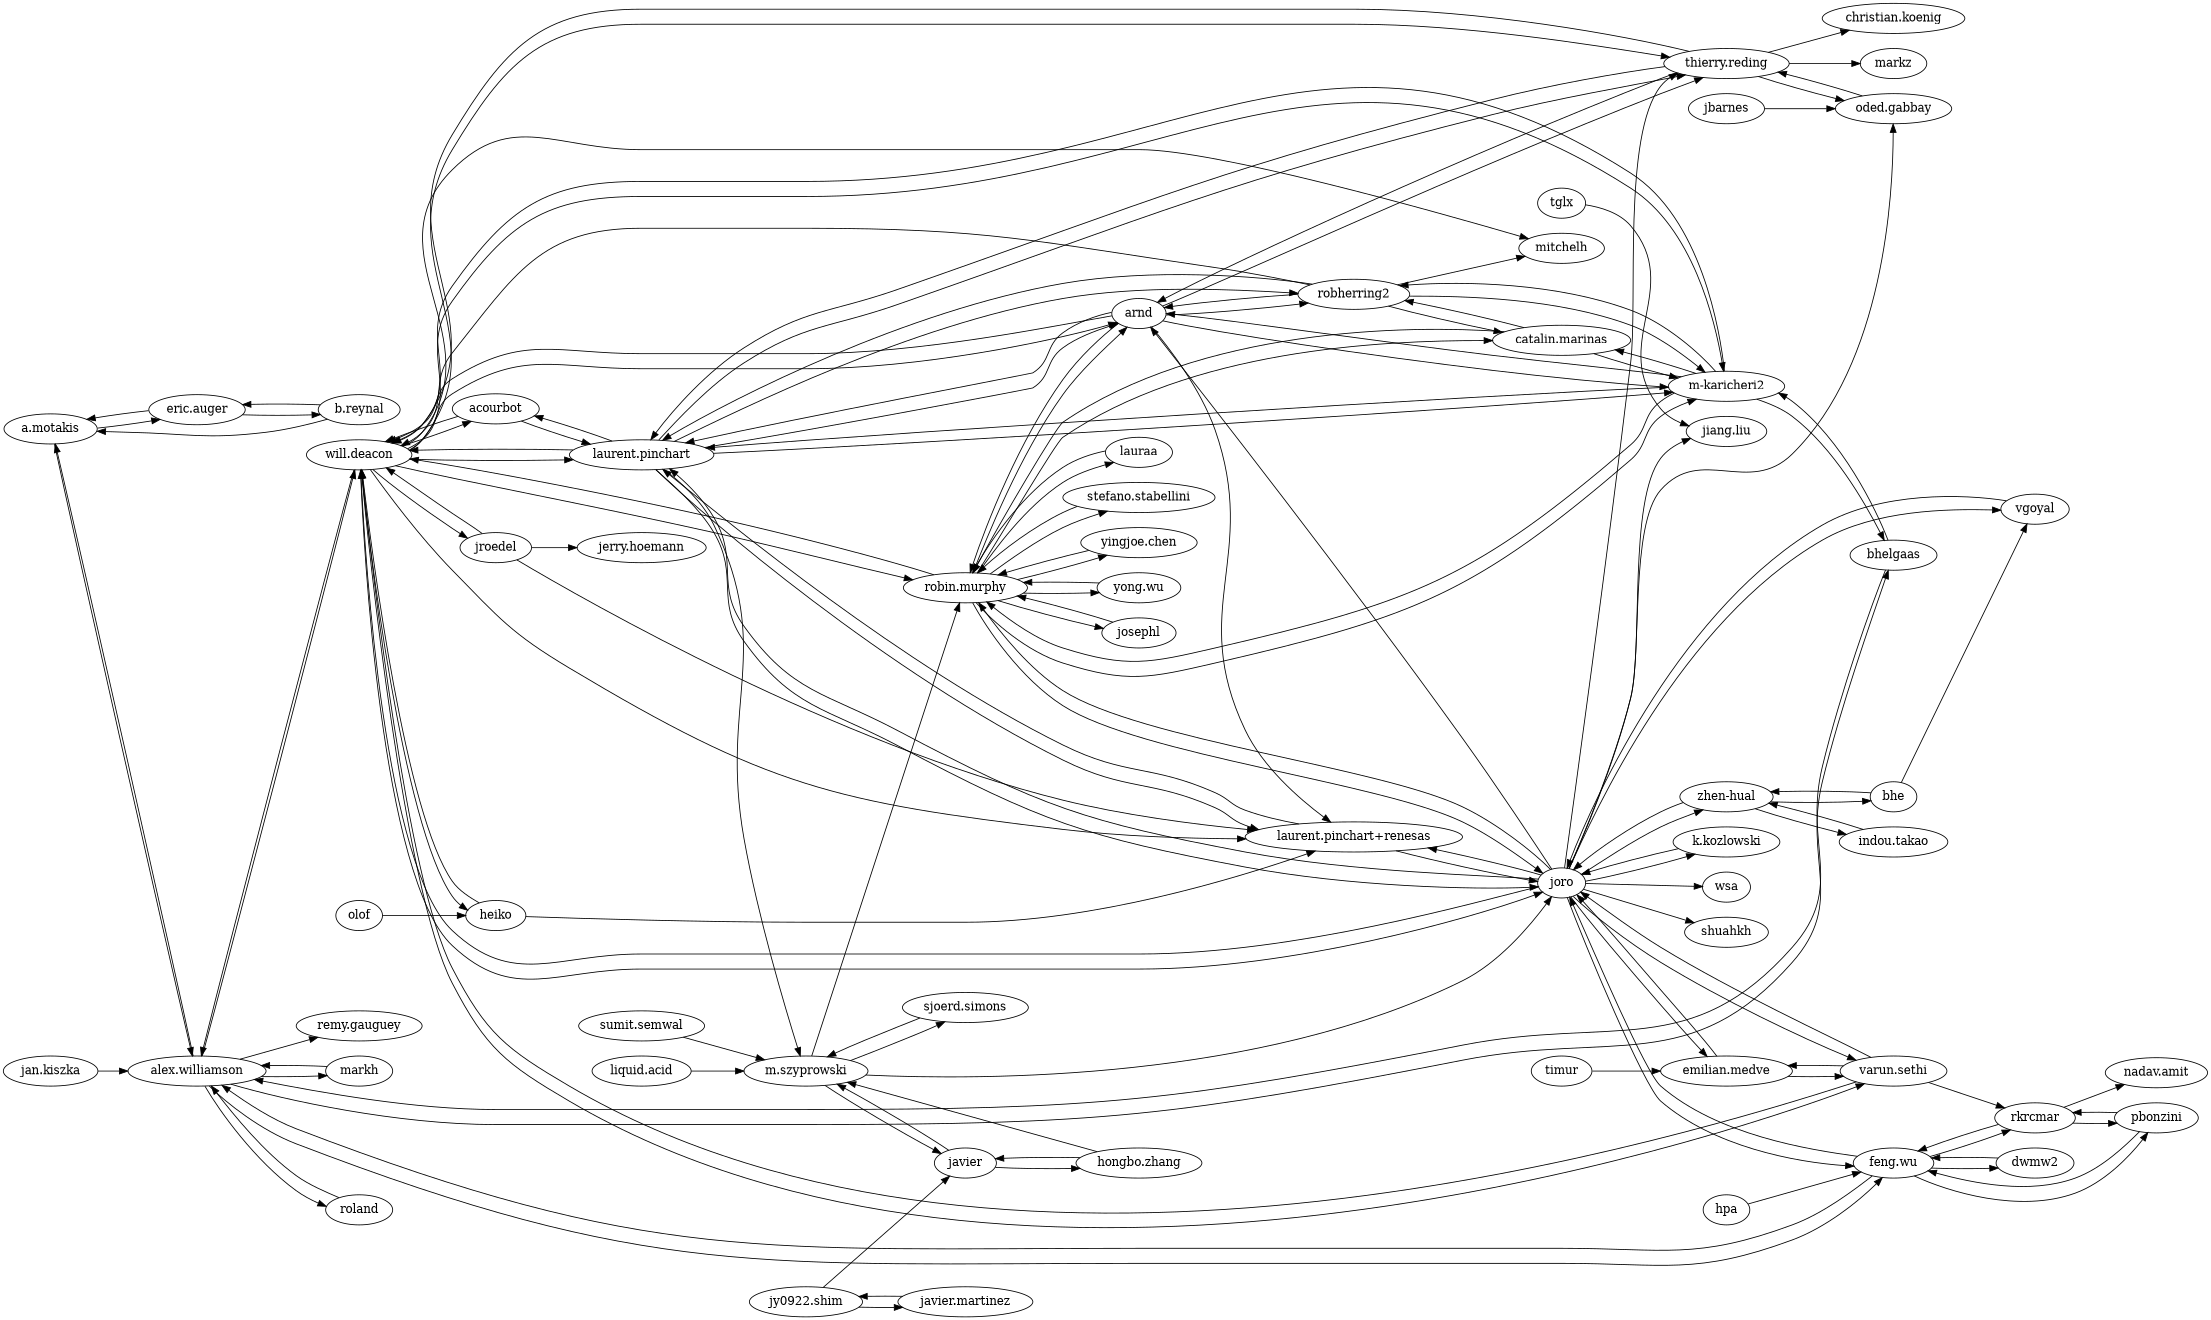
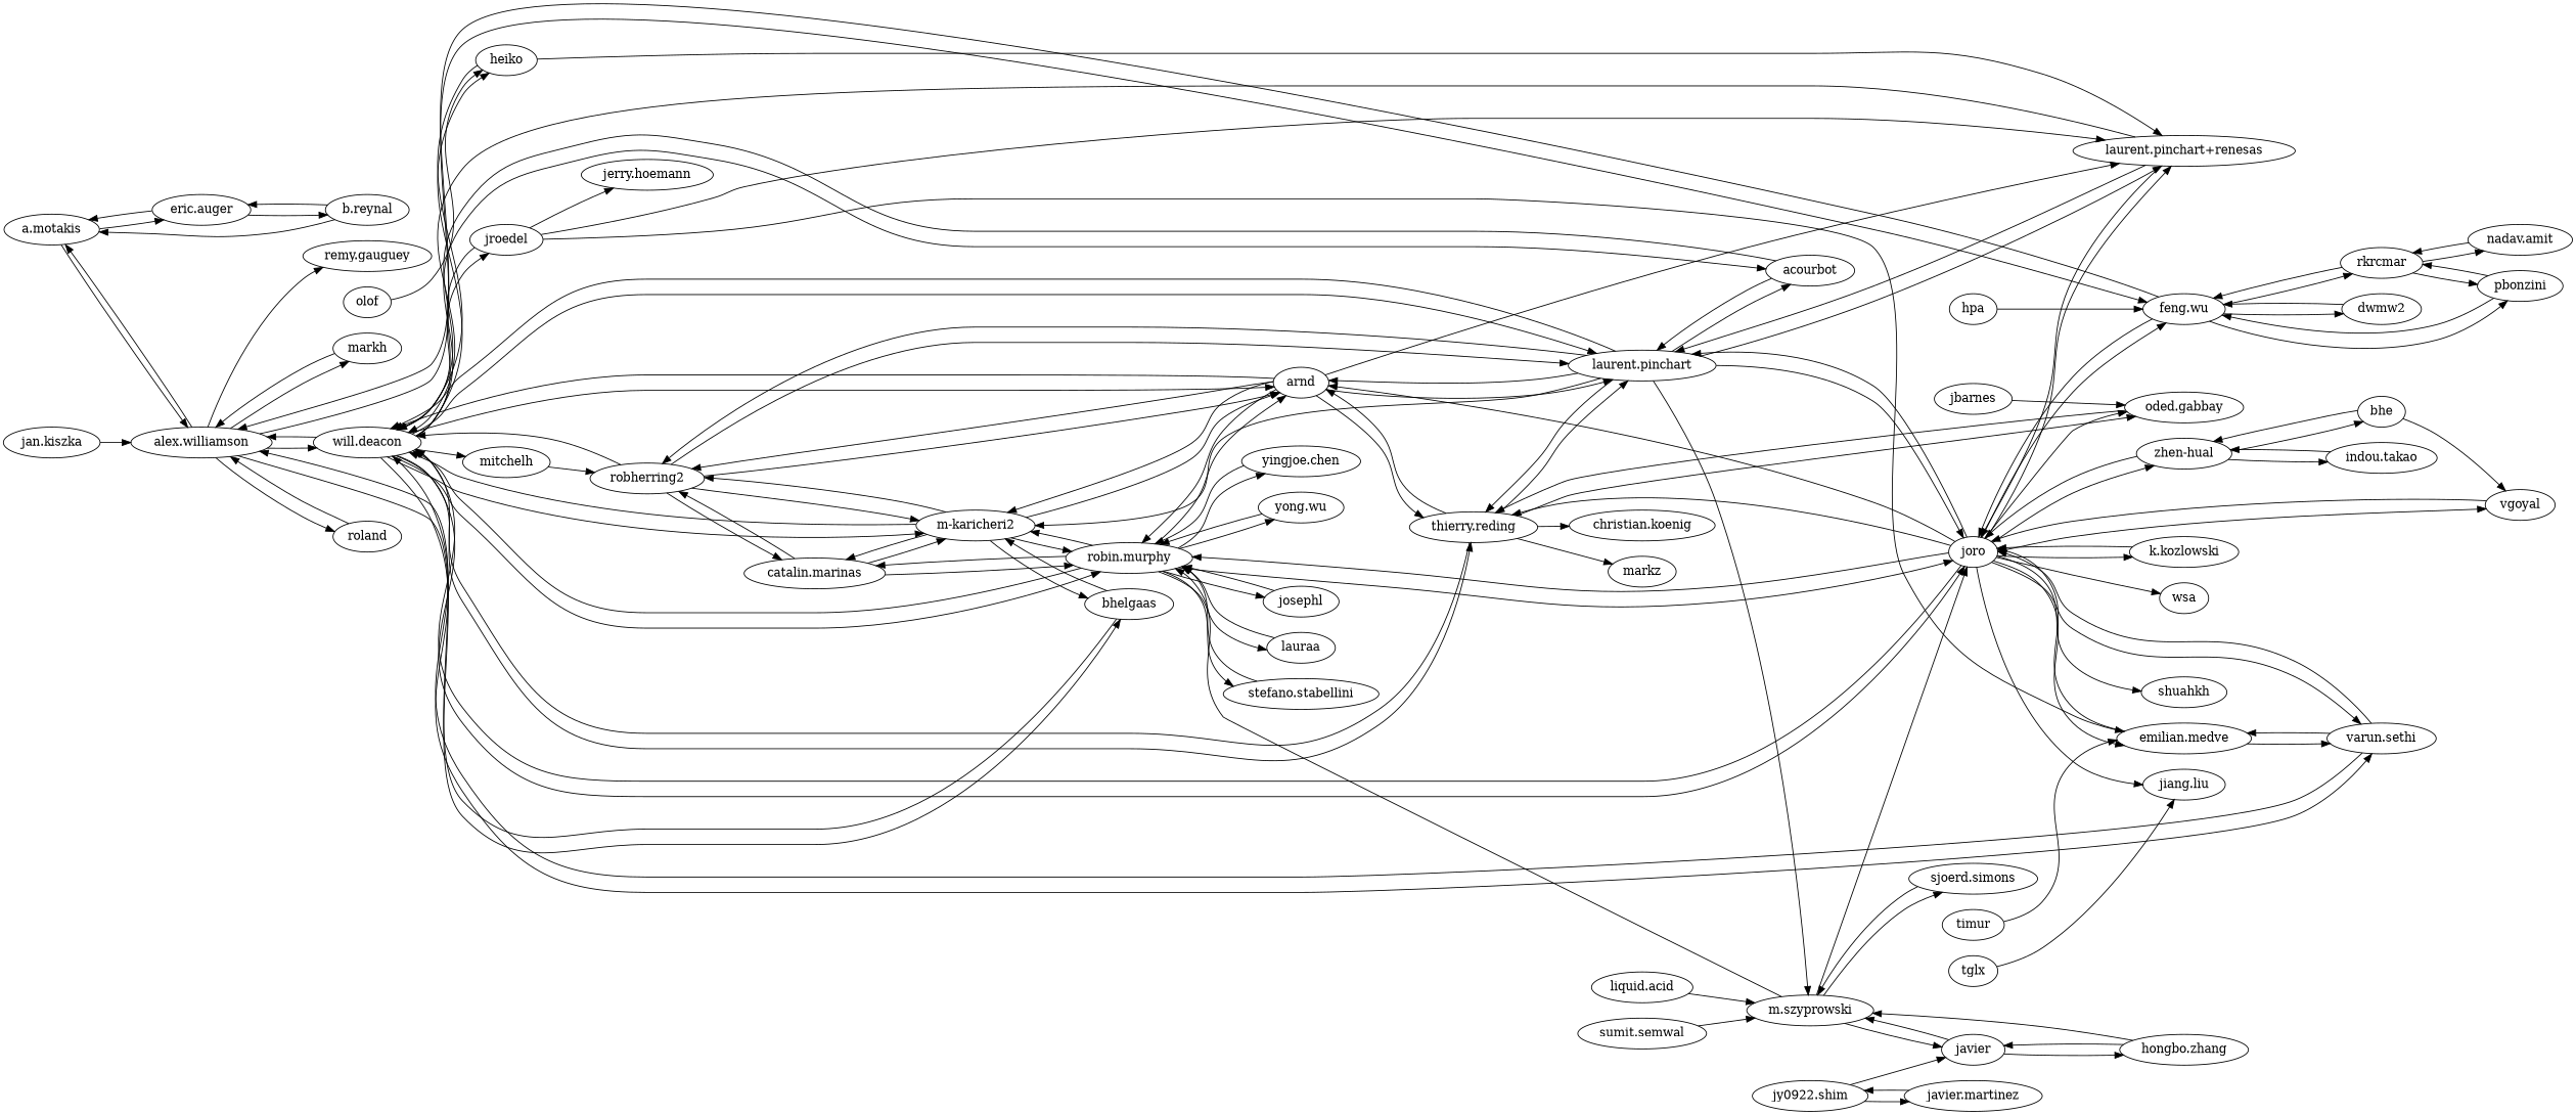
  digraph {
    rankdir=LR
    edge [weight=1]
    "a.motakis"
    "eric.auger"
    "alex.williamson"
    "b.reynal"
    "will.deacon"
    roland
    bhelgaas
    "feng.wu"
    "remy.gauguey"
    markh
    acourbot
    "laurent.pinchart"
    arnd
    "laurent.pinchart+renesas"
    "thierry.reding"
    "m-karicheri2"
    "robin.murphy"
    joro
    "varun.sethi"
    heiko
    jroedel
    mitchelh
    dwmw2
    pbonzini
    rkrcmar
    "jan.kiszka"
    robherring2
    "m.szyprowski"
    "oded.gabbay"
    "christian.koenig"
    markz
    "catalin.marinas"
    josephl
    lauraa
    "stefano.stabellini"
    "yingjoe.chen"
    "yong.wu"
    "zhen-hual"
    vgoyal
    "emilian.medve"
    "k.kozlowski"
    wsa
    "jiang.liu"
    shuahkh
    "jerry.hoemann"
    javier
    "sjoerd.simons"
    "nadav.amit"
    bhe
    "indou.takao"
    "hongbo.zhang"
    hpa
    "javier.martinez"
    "jy0922.shim"
    jbarnes
    "liquid.acid"
    olof
    "sumit.semwal"
    tglx
    timur
    "a.motakis" -> "eric.auger"
    "a.motakis" -> "alex.williamson"
    "eric.auger" -> "a.motakis" [weight=2]
    "eric.auger" -> "b.reynal" [weight=3]
    "alex.williamson" -> "a.motakis"
    "alex.williamson" -> "will.deacon" [weight=2]
    "alex.williamson" -> roland [weight=3]
    "alex.williamson" -> bhelgaas
    "alex.williamson" -> "feng.wu"
    "alex.williamson" -> "remy.gauguey"
    "alex.williamson" -> markh [weight=2]
    "b.reynal" -> "a.motakis"
    "b.reynal" -> "eric.auger" [weight=2]
    "will.deacon" -> "alex.williamson" [weight=2]
    "will.deacon" -> acourbot
    "will.deacon" -> "laurent.pinchart" [weight=6]
    "will.deacon" -> arnd [weight=7]
-   "will.deacon" -> "laurent.pinchart+renesas"
+   "laurent.pinchart+renesas" -> "will.deacon"
    "will.deacon" -> "thierry.reding" [weight=3]
    "will.deacon" -> "m-karicheri2" [weight=2]
    "will.deacon" -> "robin.murphy"
    "will.deacon" -> joro [weight=7]
    "will.deacon" -> "varun.sethi"
    "will.deacon" -> heiko
    "will.deacon" -> jroedel
    "will.deacon" -> mitchelh [weight=8]
    roland -> "alex.williamson" [weight=2]
    bhelgaas -> "alex.williamson"
    bhelgaas -> "m-karicheri2" [weight=5]
    "feng.wu" -> "alex.williamson"
    "feng.wu" -> joro
    "feng.wu" -> dwmw2 [weight=3]
    "feng.wu" -> pbonzini
    "feng.wu" -> rkrcmar
    markh -> "alex.williamson"
    acourbot -> "will.deacon" [weight=2]
    acourbot -> "laurent.pinchart"
    "laurent.pinchart" -> "will.deacon" [weight=11]
    "laurent.pinchart" -> acourbot
    "laurent.pinchart" -> arnd [weight=2]
    "laurent.pinchart" -> "laurent.pinchart+renesas"
    "laurent.pinchart" -> "thierry.reding" [weight=4]
    "laurent.pinchart" -> "m-karicheri2"
    "laurent.pinchart" -> joro [weight=4]
    "laurent.pinchart" -> robherring2
    "laurent.pinchart" -> "m.szyprowski" [weight=2]
    arnd -> "will.deacon" [weight=2]
    arnd -> "laurent.pinchart" [weight=2]
    arnd -> "laurent.pinchart+renesas"
    arnd -> "thierry.reding" [weight=2]
    arnd -> "m-karicheri2" [weight=5]
    arnd -> "robin.murphy"
    arnd -> robherring2
    "laurent.pinchart+renesas" -> "laurent.pinchart"
    "laurent.pinchart+renesas" -> joro
    "thierry.reding" -> "will.deacon" [weight=3]
    "thierry.reding" -> "laurent.pinchart" [weight=4]
    "thierry.reding" -> arnd
    "thierry.reding" -> "oded.gabbay"
    "thierry.reding" -> "christian.koenig"
    "thierry.reding" -> markz
    "m-karicheri2" -> "will.deacon" [weight=2]
    "m-karicheri2" -> bhelgaas [weight=5]
-   "m-karicheri2" -> "laurent.pinchart" [weight=3]
    "m-karicheri2" -> arnd [weight=5]
    "m-karicheri2" -> "robin.murphy" [weight=3]
    "m-karicheri2" -> robherring2 [weight=3]
    "m-karicheri2" -> "catalin.marinas" [weight=2]
    "robin.murphy" -> "will.deacon" [weight=2]
    "robin.murphy" -> arnd
    "robin.murphy" -> "m-karicheri2" [weight=3]
    "robin.murphy" -> joro [weight=2]
    "robin.murphy" -> "catalin.marinas" [weight=2]
    "robin.murphy" -> josephl
    "robin.murphy" -> lauraa
    "robin.murphy" -> "stefano.stabellini"
    "robin.murphy" -> "yingjoe.chen" [weight=2]
    "robin.murphy" -> "yong.wu"
    joro -> "will.deacon" [weight=6]
    joro -> "feng.wu"
    joro -> "laurent.pinchart" [weight=8]
    joro -> arnd
    joro -> "laurent.pinchart+renesas"
    joro -> "thierry.reding"
    joro -> "robin.murphy" [weight=4]
    joro -> "varun.sethi"
    joro -> "oded.gabbay"
    joro -> "zhen-hual" [weight=3]
    joro -> vgoyal [weight=2]
    joro -> "emilian.medve" [weight=2]
    joro -> "k.kozlowski" [weight=2]
    joro -> wsa
    joro -> "jiang.liu"
    joro -> shuahkh [weight=2]
    "varun.sethi" -> "will.deacon"
    "varun.sethi" -> joro [weight=2]
    "varun.sethi" -> "emilian.medve" [weight=33]
    heiko -> "will.deacon"
    heiko -> "laurent.pinchart+renesas" [weight=2]
    jroedel -> "will.deacon"
    jroedel -> "laurent.pinchart+renesas"
+   jroedel -> "emilian.medve"
    jroedel -> "jerry.hoemann"
    dwmw2 -> "feng.wu" [weight=7]
    pbonzini -> "feng.wu"
    pbonzini -> rkrcmar [weight=2]
    rkrcmar -> "feng.wu" [weight=3]
    rkrcmar -> pbonzini [weight=2]
    rkrcmar -> "nadav.amit"
    "jan.kiszka" -> "alex.williamson"
    robherring2 -> "will.deacon"
    robherring2 -> "laurent.pinchart"
    robherring2 -> arnd
    robherring2 -> "m-karicheri2" [weight=6]
-   robherring2 -> mitchelh
+   mitchelh -> robherring2
    robherring2 -> "catalin.marinas"
    "m.szyprowski" -> "robin.murphy"
    "m.szyprowski" -> joro
    "m.szyprowski" -> javier [weight=2]
    "m.szyprowski" -> "sjoerd.simons"
    "oded.gabbay" -> "thierry.reding"
    "catalin.marinas" -> "m-karicheri2"
    "catalin.marinas" -> "robin.murphy" [weight=3]
    "catalin.marinas" -> robherring2
    josephl -> "robin.murphy" [weight=3]
    lauraa -> "robin.murphy"
    "stefano.stabellini" -> "robin.murphy"
    "yingjoe.chen" -> "robin.murphy"
    "yong.wu" -> "robin.murphy"
    "zhen-hual" -> joro [weight=2]
    "zhen-hual" -> bhe [weight=5]
    "zhen-hual" -> "indou.takao" [weight=2]
    vgoyal -> joro [weight=2]
    "emilian.medve" -> joro
    "emilian.medve" -> "varun.sethi" [weight=3]
    "k.kozlowski" -> joro
    javier -> "m.szyprowski" [weight=4]
    javier -> "hongbo.zhang" [weight=2]
    "sjoerd.simons" -> "m.szyprowski"
-   "varun.sethi" -> rkrcmar
+   "nadav.amit" -> rkrcmar
    bhe -> "zhen-hual" [weight=6]
    bhe -> vgoyal
    "indou.takao" -> "zhen-hual" [weight=2]
    "hongbo.zhang" -> "m.szyprowski"
    "hongbo.zhang" -> javier
    hpa -> "feng.wu"
    "javier.martinez" -> "jy0922.shim" [weight=7]
    "jy0922.shim" -> javier
    "jy0922.shim" -> "javier.martinez" [weight=4]
    jbarnes -> "oded.gabbay"
    "liquid.acid" -> "m.szyprowski"
    olof -> heiko
    "sumit.semwal" -> "m.szyprowski"
    tglx -> "jiang.liu"
    timur -> "emilian.medve"
  }
